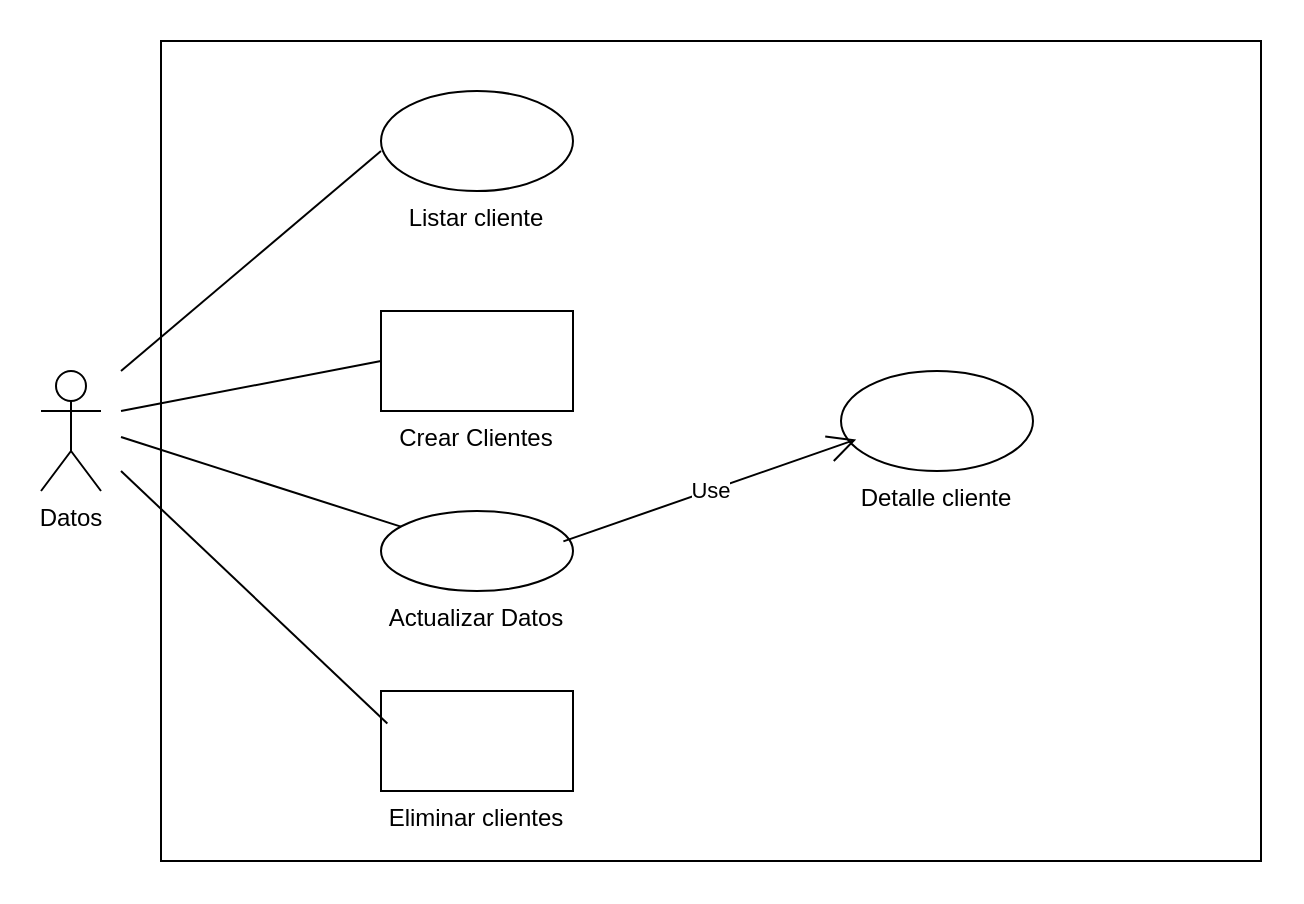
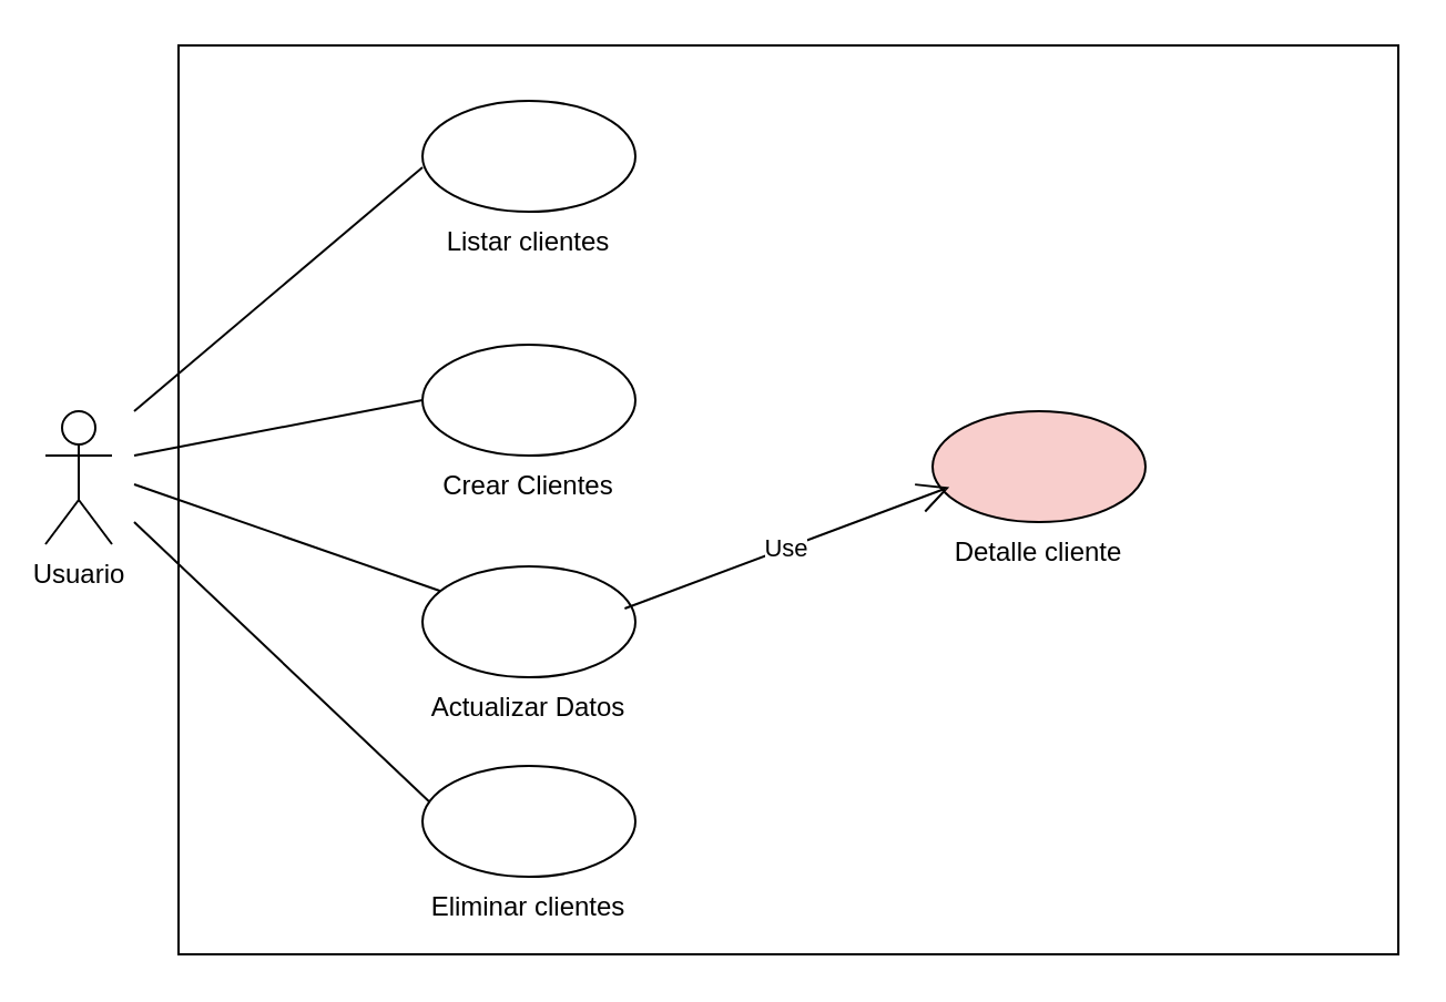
  <mxCell id="0" />
  <mxCell id="1" parent="0" />
  <mxCell id="2" value="" style="rounded=0;whiteSpace=wrap;html=1;" parent="1" vertex="1"><mxGeometry x="80" y="20" width="550" height="410" as="geometry" /></mxCell>
  <mxCell id="3" style="rounded=0;orthogonalLoop=1;jettySize=auto;html=1;entryX=0;entryY=0.5;entryDx=0;entryDy=0;endArrow=none;endFill=0;" parent="1" target="5" edge="1"><mxGeometry relative="1" as="geometry"><mxPoint x="60" y="205" as="sourcePoint" /></mxGeometry></mxCell>
- <mxCell id="4" value="Datos" style="shape=umlActor;verticalLabelPosition=bottom;verticalAlign=top;html=1;" parent="1" vertex="1"><mxGeometry x="20" y="185" width="30" height="60" as="geometry" /></mxCell>
- <mxCell id="5" value="Crear Clientes" style="whiteSpace=wrap;html=1;labelPosition=center;verticalLabelPosition=bottom;align=center;verticalAlign=top;rounded=0;" parent="1" vertex="1"><mxGeometry x="190" y="155" width="96" height="50" as="geometry" /></mxCell>
- <mxCell id="6" value="Listar cliente" style="ellipse;whiteSpace=wrap;html=1;labelPosition=center;verticalLabelPosition=bottom;align=center;verticalAlign=top;" parent="1" vertex="1"><mxGeometry x="190" y="45" width="96" height="50" as="geometry" /></mxCell>
- <mxCell id="7" value="Actualizar Datos" style="ellipse;whiteSpace=wrap;html=1;labelPosition=center;verticalLabelPosition=bottom;align=center;verticalAlign=top;" parent="1" vertex="1"><mxGeometry x="190" y="255" width="96" height="40" as="geometry" /></mxCell>
- <mxCell id="8" value="Eliminar clientes" style="whiteSpace=wrap;html=1;labelPosition=center;verticalLabelPosition=bottom;align=center;verticalAlign=top;rounded=0;" parent="1" vertex="1"><mxGeometry x="190" y="345" width="96" height="50" as="geometry" /></mxCell>
+ <mxCell id="4" value="Usuario" style="shape=umlActor;verticalLabelPosition=bottom;verticalAlign=top;html=1;" parent="1" vertex="1"><mxGeometry x="20" y="185" width="30" height="60" as="geometry" /></mxCell>
+ <mxCell id="5" value="Crear Clientes" style="ellipse;whiteSpace=wrap;html=1;labelPosition=center;verticalLabelPosition=bottom;align=center;verticalAlign=top;" parent="1" vertex="1"><mxGeometry x="190" y="155" width="96" height="50" as="geometry" /></mxCell>
+ <mxCell id="6" value="Listar clientes" style="ellipse;whiteSpace=wrap;html=1;labelPosition=center;verticalLabelPosition=bottom;align=center;verticalAlign=top;" parent="1" vertex="1"><mxGeometry x="190" y="45" width="96" height="50" as="geometry" /></mxCell>
+ <mxCell id="7" value="Actualizar Datos" style="ellipse;whiteSpace=wrap;html=1;labelPosition=center;verticalLabelPosition=bottom;align=center;verticalAlign=top;" parent="1" vertex="1"><mxGeometry x="190" y="255" width="96" height="50" as="geometry" /></mxCell>
+ <mxCell id="8" value="Eliminar clientes" style="ellipse;whiteSpace=wrap;html=1;labelPosition=center;verticalLabelPosition=bottom;align=center;verticalAlign=top;" parent="1" vertex="1"><mxGeometry x="190" y="345" width="96" height="50" as="geometry" /></mxCell>
  <mxCell id="9" style="rounded=0;orthogonalLoop=1;jettySize=auto;html=1;endArrow=none;endFill=0;" parent="1" target="7" edge="1"><mxGeometry relative="1" as="geometry"><mxPoint x="60" y="218" as="sourcePoint" /><mxPoint x="204" y="150" as="targetPoint" /></mxGeometry></mxCell>
- <mxCell id="10" value="Detalle cliente" style="ellipse;whiteSpace=wrap;html=1;labelPosition=center;verticalLabelPosition=bottom;align=center;verticalAlign=top;" parent="1" vertex="1"><mxGeometry x="420" y="185" width="96" height="50" as="geometry" /></mxCell>
+ <mxCell id="10" value="Detalle cliente" style="ellipse;whiteSpace=wrap;html=1;labelPosition=center;verticalLabelPosition=bottom;align=center;verticalAlign=top;fillColor=#f8cecc;" parent="1" vertex="1"><mxGeometry x="420" y="185" width="96" height="50" as="geometry" /></mxCell>
  <mxCell id="11" value="Use" style="endArrow=open;endSize=12;dashed=0;html=1;rounded=0;exitX=0.95;exitY=0.38;exitDx=0;exitDy=0;exitPerimeter=0;entryX=0.079;entryY=0.684;entryDx=0;entryDy=0;entryPerimeter=0;" parent="1" source="7" target="10" edge="1"><mxGeometry width="160" relative="1" as="geometry"><mxPoint x="300" y="150" as="sourcePoint" /><mxPoint x="372" y="209" as="targetPoint" /></mxGeometry></mxCell>
  <mxCell id="12" value="" style="endArrow=none;html=1;rounded=0;" edge="1" parent="1"><mxGeometry width="50" height="50" relative="1" as="geometry"><mxPoint x="60" y="185" as="sourcePoint" /><mxPoint x="190" y="75" as="targetPoint" /></mxGeometry></mxCell>
  <mxCell id="13" style="rounded=0;orthogonalLoop=1;jettySize=auto;html=1;entryX=0.033;entryY=0.324;entryDx=0;entryDy=0;endArrow=none;endFill=0;entryPerimeter=0;" edge="1" parent="1" target="8"><mxGeometry relative="1" as="geometry"><mxPoint x="60" y="235" as="sourcePoint" /><mxPoint x="200" y="190" as="targetPoint" /></mxGeometry></mxCell>
